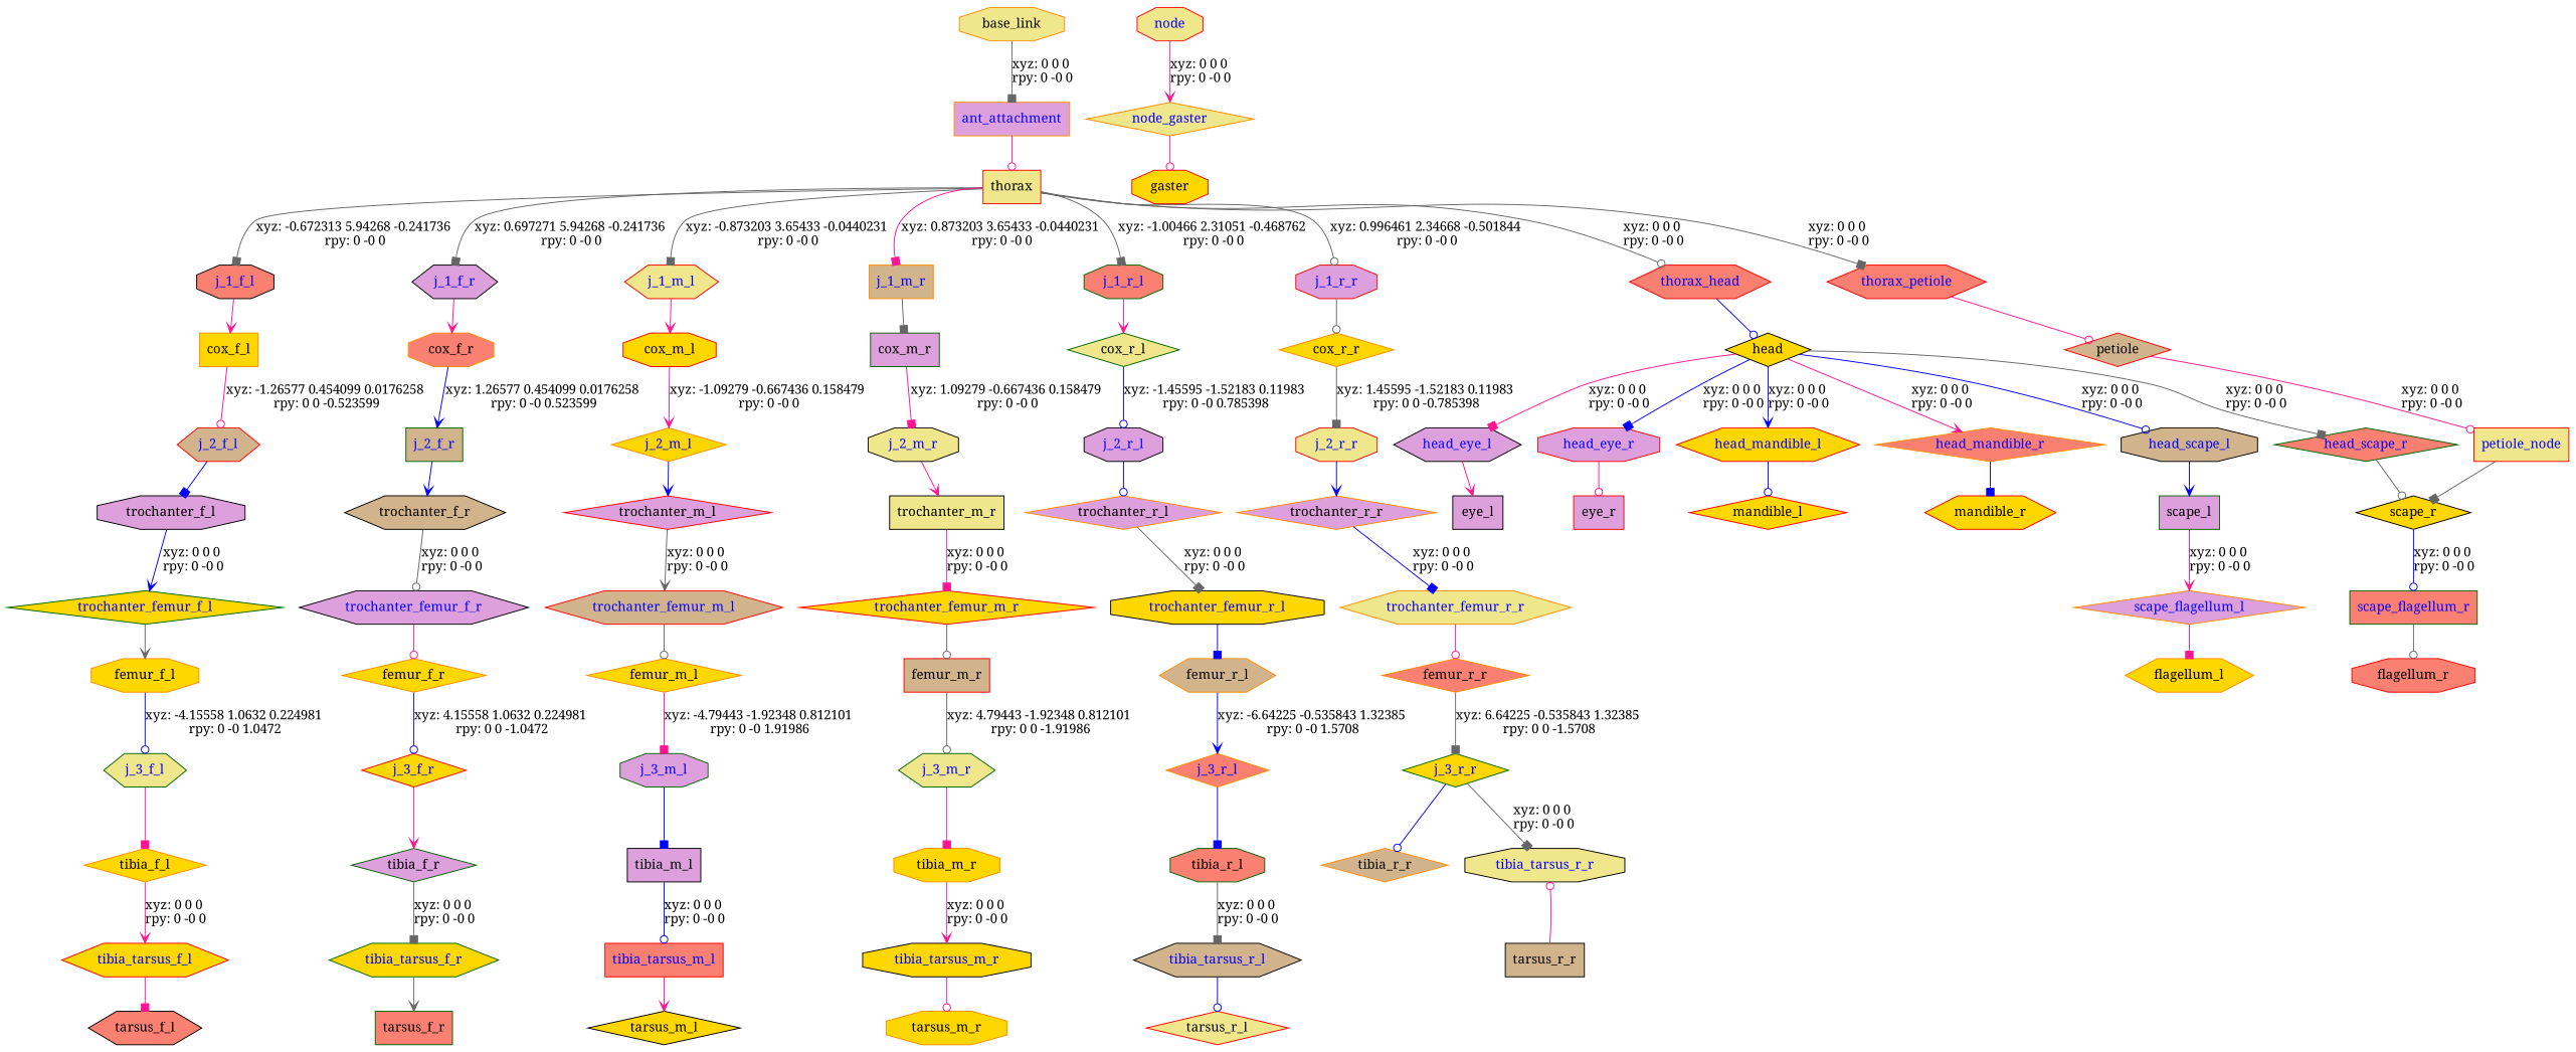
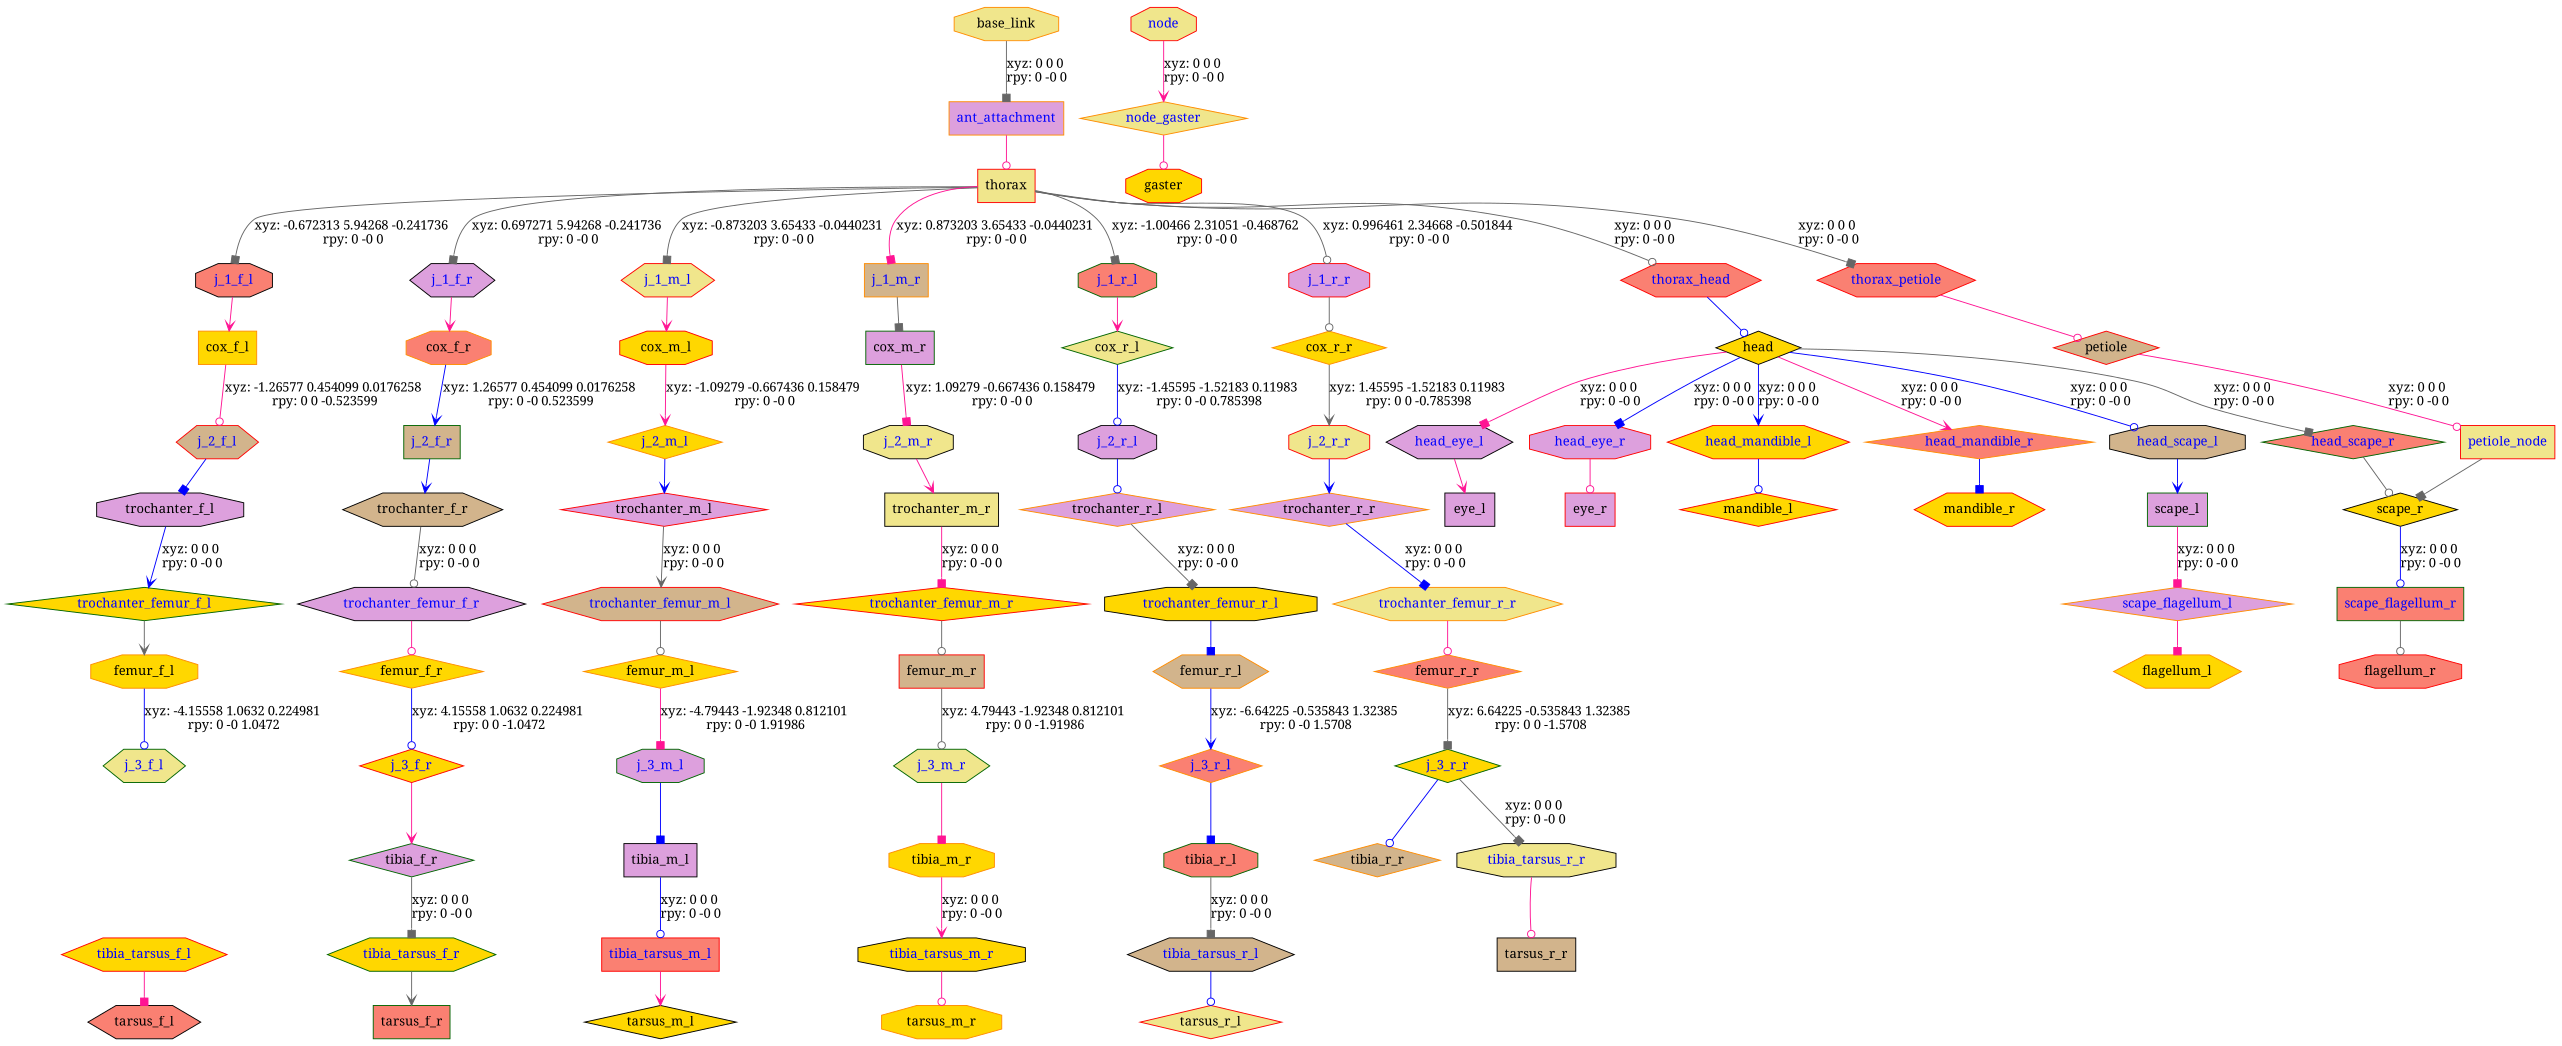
  digraph {
    fontname="Noto Serif"
    node [color=red fillcolor=gold fontname="Noto Serif" shape=diamond style=filled fontcolor=blue]
    edge [arrowhead=box color=deeppink fontname="Noto Serif"]
    n1 [color=darkorange fillcolor=khaki label=base_link shape=octagon fontcolor=""]
    ant_attachment [color=darkorange fillcolor=plum shape=box]
    n3 [fillcolor=khaki label=thorax shape=box fontcolor=""]
    j_1_f_l [color=black fillcolor=salmon shape=octagon]
    j_1_f_r [color=black fillcolor=plum shape=hexagon]
    j_1_m_l [fillcolor=khaki shape=hexagon]
    j_1_m_r [color=darkorange fillcolor=tan shape=box]
    j_1_r_l [color=darkgreen fillcolor=salmon shape=octagon]
    j_1_r_r [fillcolor=plum shape=octagon]
    thorax_head [fillcolor=salmon shape=hexagon]
    thorax_petiole [fillcolor=salmon shape=hexagon]
    n12 [color=darkorange label=cox_f_l shape=box fontcolor=""]
    n13 [color=darkorange fillcolor=salmon label=cox_f_r shape=octagon fontcolor=""]
    n14 [label=cox_m_l shape=octagon fontcolor=""]
    n15 [color=darkgreen fillcolor=plum label=cox_m_r shape=box fontcolor=""]
    n16 [color=darkgreen fillcolor=khaki label=cox_r_l fontcolor=""]
    n17 [color=darkorange label=cox_r_r fontcolor=""]
    n18 [color=black label=head fontcolor=""]
    n19 [fillcolor=tan label=petiole fontcolor=""]
    j_2_f_l [fillcolor=tan shape=hexagon]
    n21 [color=black fillcolor=plum label=trochanter_f_l shape=octagon fontcolor=""]
    trochanter_femur_f_l [color=darkgreen]
    n23 [color=darkorange label=femur_f_l shape=octagon fontcolor=""]
    j_3_f_l [color=darkgreen fillcolor=khaki shape=hexagon]
-   n25 [color=darkorange label=tibia_f_l fontcolor=""]
    tibia_tarsus_f_l [shape=hexagon]
    n27 [color=black fillcolor=salmon label=tarsus_f_l shape=hexagon fontcolor=""]
    j_2_f_r [color=darkgreen fillcolor=tan shape=box]
    n29 [color=black fillcolor=tan label=trochanter_f_r shape=hexagon fontcolor=""]
    trochanter_femur_f_r [color=black fillcolor=plum shape=hexagon]
    n31 [color=darkorange label=femur_f_r fontcolor=""]
    j_3_f_r
    n33 [color=darkgreen fillcolor=plum label=tibia_f_r fontcolor=""]
    tibia_tarsus_f_r [color=darkgreen shape=hexagon]
    n35 [color=darkgreen fillcolor=salmon label=tarsus_f_r shape=box fontcolor=""]
    j_2_m_l [color=darkorange]
    n37 [fillcolor=plum label=trochanter_m_l fontcolor=""]
    trochanter_femur_m_l [fillcolor=tan shape=hexagon]
    n39 [color=darkorange label=femur_m_l fontcolor=""]
    j_3_m_l [color=darkgreen fillcolor=plum shape=octagon]
    n41 [color=black fillcolor=plum label=tibia_m_l shape=box fontcolor=""]
    tibia_tarsus_m_l [fillcolor=salmon shape=box]
    n43 [color=black label=tarsus_m_l fontcolor=""]
    j_2_m_r [color=black fillcolor=khaki shape=octagon]
    n45 [color=black fillcolor=khaki label=trochanter_m_r shape=box fontcolor=""]
    trochanter_femur_m_r
    n47 [fillcolor=tan label=femur_m_r shape=box fontcolor=""]
    j_3_m_r [color=darkgreen fillcolor=khaki shape=hexagon]
    n49 [color=darkorange label=tibia_m_r shape=octagon fontcolor=""]
    tibia_tarsus_m_r [color=black shape=octagon]
    n51 [color=darkorange label=tarsus_m_r shape=octagon fontcolor=""]
    j_2_r_l [color=black fillcolor=plum shape=octagon]
    n53 [color=darkorange fillcolor=plum label=trochanter_r_l fontcolor=""]
    trochanter_femur_r_l [color=black shape=octagon]
    n55 [color=darkorange fillcolor=tan label=femur_r_l shape=hexagon fontcolor=""]
    j_3_r_l [color=darkorange fillcolor=salmon]
    n57 [color=darkgreen fillcolor=salmon label=tibia_r_l shape=octagon fontcolor=""]
    tibia_tarsus_r_l [color=black fillcolor=tan shape=hexagon]
    n59 [fillcolor=khaki label=tarsus_r_l fontcolor=""]
    j_2_r_r [fillcolor=khaki shape=octagon]
    n61 [color=darkorange fillcolor=plum label=trochanter_r_r fontcolor=""]
    trochanter_femur_r_r [color=darkorange fillcolor=khaki shape=hexagon]
    n63 [color=darkorange fillcolor=salmon label=femur_r_r fontcolor=""]
    j_3_r_r [color=darkgreen]
    n65 [color=darkorange fillcolor=tan label=tibia_r_r fontcolor=""]
    tibia_tarsus_r_r [color=black fillcolor=khaki shape=octagon]
    n67 [color=black fillcolor=tan label=tarsus_r_r shape=box fontcolor=""]
    head_eye_l [color=black fillcolor=plum shape=hexagon]
    head_eye_r [fillcolor=plum shape=octagon]
    head_mandible_l [shape=hexagon]
    head_mandible_r [color=darkorange fillcolor=salmon]
    head_scape_l [color=black fillcolor=tan shape=octagon]
    head_scape_r [color=darkgreen fillcolor=salmon]
    n74 [color=black fillcolor=plum label=eye_l shape=box fontcolor=""]
    n75 [fillcolor=plum label=eye_r shape=box fontcolor=""]
    n76 [label=mandible_l fontcolor=""]
    n77 [label=mandible_r shape=hexagon fontcolor=""]
    n78 [color=darkgreen fillcolor=plum label=scape_l shape=box fontcolor=""]
    n79 [color=black label=scape_r fontcolor=""]
    scape_flagellum_l [color=darkorange fillcolor=plum]
    n81 [color=darkorange label=flagellum_l shape=hexagon fontcolor=""]
    scape_flagellum_r [color=darkgreen fillcolor=salmon shape=box]
    n83 [fillcolor=salmon label=flagellum_r shape=octagon fontcolor=""]
    petiole_node [fillcolor=khaki shape=box]
    n85 [fillcolor=khaki label="node" shape=octagon]
    node_gaster [color=darkorange fillcolor=khaki]
    n87 [label=gaster shape=octagon fontcolor=""]
    n1 -> ant_attachment [color=gray40 label="xyz: 0 0 0 \nrpy: 0 -0 0"]
    ant_attachment -> n3 [arrowhead=odot]
    n3 -> j_1_f_l [color=gray40 label="xyz: -0.672313 5.94268 -0.241736 \nrpy: 0 -0 0"]
    n3 -> j_1_f_r [color=gray40 label="xyz: 0.697271 5.94268 -0.241736 \nrpy: 0 -0 0"]
    n3 -> j_1_m_l [color=gray40 label="xyz: -0.873203 3.65433 -0.0440231 \nrpy: 0 -0 0"]
    n3 -> j_1_m_r [label="xyz: 0.873203 3.65433 -0.0440231 \nrpy: 0 -0 0"]
    n3 -> j_1_r_l [color=gray40 label="xyz: -1.00466 2.31051 -0.468762 \nrpy: 0 -0 0"]
    n3 -> j_1_r_r [arrowhead=odot color=gray40 label="xyz: 0.996461 2.34668 -0.501844 \nrpy: 0 -0 0"]
    n3 -> thorax_head [arrowhead=odot color=gray40 label="xyz: 0 0 0 \nrpy: 0 -0 0"]
    n3 -> thorax_petiole [color=gray40 label="xyz: 0 0 0 \nrpy: 0 -0 0"]
    j_1_f_l -> n12 [arrowhead=vee]
    j_1_f_r -> n13 [arrowhead=vee]
    j_1_m_l -> n14 [arrowhead=vee]
    j_1_m_r -> n15 [color=gray40]
    j_1_r_l -> n16 [arrowhead=vee]
    j_1_r_r -> n17 [arrowhead=odot color=gray40]
    thorax_head -> n18 [arrowhead=odot color=blue]
    thorax_petiole -> n19 [arrowhead=odot]
    n12 -> j_2_f_l [arrowhead=odot label="xyz: -1.26577 0.454099 0.0176258 \nrpy: 0 0 -0.523599"]
    n13 -> j_2_f_r [arrowhead=vee color=blue label="xyz: 1.26577 0.454099 0.0176258 \nrpy: 0 -0 0.523599"]
    n14 -> j_2_m_l [arrowhead=vee label="xyz: -1.09279 -0.667436 0.158479 \nrpy: 0 -0 0"]
    n15 -> j_2_m_r [label="xyz: 1.09279 -0.667436 0.158479 \nrpy: 0 -0 0"]
    n16 -> j_2_r_l [arrowhead=odot color=blue label="xyz: -1.45595 -1.52183 0.11983 \nrpy: 0 -0 0.785398"]
-   n17 -> j_2_r_r [color=gray40 label="xyz: 1.45595 -1.52183 0.11983 \nrpy: 0 0 -0.785398"]
+   n17 -> j_2_r_r [arrowhead=vee color=gray40 label="xyz: 1.45595 -1.52183 0.11983 \nrpy: 0 0 -0.785398"]
    n18 -> head_eye_l [label="xyz: 0 0 0 \nrpy: 0 -0 0"]
    n18 -> head_eye_r [color=blue label="xyz: 0 0 0 \nrpy: 0 -0 0"]
    n18 -> head_mandible_l [arrowhead=vee color=blue label="xyz: 0 0 0 \nrpy: 0 -0 0"]
    n18 -> head_mandible_r [arrowhead=vee label="xyz: 0 0 0 \nrpy: 0 -0 0"]
    n18 -> head_scape_l [arrowhead=odot color=blue label="xyz: 0 0 0 \nrpy: 0 -0 0"]
    n18 -> head_scape_r [color=gray40 label="xyz: 0 0 0 \nrpy: 0 -0 0"]
    n19 -> petiole_node [arrowhead=odot label="xyz: 0 0 0 \nrpy: 0 -0 0"]
    j_2_f_l -> n21 [color=blue]
    n21 -> trochanter_femur_f_l [arrowhead=vee color=blue label="xyz: 0 0 0 \nrpy: 0 -0 0"]
    trochanter_femur_f_l -> n23 [arrowhead=vee color=gray40]
    n23 -> j_3_f_l [arrowhead=odot color=blue label="xyz: -4.15558 1.0632 0.224981 \nrpy: 0 -0 1.0472"]
-   j_3_f_l -> n25
-   n25 -> tibia_tarsus_f_l [arrowhead=vee label="xyz: 0 0 0 \nrpy: 0 -0 0"]
    tibia_tarsus_f_l -> n27
    j_2_f_r -> n29 [arrowhead=vee color=blue]
    n29 -> trochanter_femur_f_r [arrowhead=odot color=gray40 label="xyz: 0 0 0 \nrpy: 0 -0 0"]
    trochanter_femur_f_r -> n31 [arrowhead=odot]
    n31 -> j_3_f_r [arrowhead=odot color=blue label="xyz: 4.15558 1.0632 0.224981 \nrpy: 0 0 -1.0472"]
    j_3_f_r -> n33 [arrowhead=vee]
    n33 -> tibia_tarsus_f_r [color=gray40 label="xyz: 0 0 0 \nrpy: 0 -0 0"]
    tibia_tarsus_f_r -> n35 [arrowhead=vee color=gray40]
    j_2_m_l -> n37 [arrowhead=vee color=blue]
    n37 -> trochanter_femur_m_l [arrowhead=vee color=gray40 label="xyz: 0 0 0 \nrpy: 0 -0 0"]
    trochanter_femur_m_l -> n39 [arrowhead=odot color=gray40]
    n39 -> j_3_m_l [label="xyz: -4.79443 -1.92348 0.812101 \nrpy: 0 -0 1.91986"]
    j_3_m_l -> n41 [color=blue]
    n41 -> tibia_tarsus_m_l [arrowhead=odot color=blue label="xyz: 0 0 0 \nrpy: 0 -0 0"]
    tibia_tarsus_m_l -> n43 [arrowhead=vee]
    j_2_m_r -> n45 [arrowhead=vee]
    n45 -> trochanter_femur_m_r [label="xyz: 0 0 0 \nrpy: 0 -0 0"]
    trochanter_femur_m_r -> n47 [arrowhead=odot color=gray40]
    n47 -> j_3_m_r [arrowhead=odot color=gray40 label="xyz: 4.79443 -1.92348 0.812101 \nrpy: 0 0 -1.91986"]
    j_3_m_r -> n49
    n49 -> tibia_tarsus_m_r [arrowhead=vee label="xyz: 0 0 0 \nrpy: 0 -0 0"]
    tibia_tarsus_m_r -> n51 [arrowhead=odot]
    j_2_r_l -> n53 [arrowhead=odot color=blue]
    n53 -> trochanter_femur_r_l [color=gray40 label="xyz: 0 0 0 \nrpy: 0 -0 0"]
    trochanter_femur_r_l -> n55 [color=blue]
    n55 -> j_3_r_l [arrowhead=vee color=blue label="xyz: -6.64225 -0.535843 1.32385 \nrpy: 0 -0 1.5708"]
    j_3_r_l -> n57 [color=blue]
    n57 -> tibia_tarsus_r_l [color=gray40 label="xyz: 0 0 0 \nrpy: 0 -0 0"]
    tibia_tarsus_r_l -> n59 [arrowhead=odot color=blue]
    j_2_r_r -> n61 [arrowhead=vee color=blue]
    n61 -> trochanter_femur_r_r [color=blue label="xyz: 0 0 0 \nrpy: 0 -0 0"]
    trochanter_femur_r_r -> n63 [arrowhead=odot]
    n63 -> j_3_r_r [color=gray40 label="xyz: 6.64225 -0.535843 1.32385 \nrpy: 0 0 -1.5708"]
    j_3_r_r -> n65 [arrowhead=odot color=blue]
    j_3_r_r -> tibia_tarsus_r_r [color=gray40 label="xyz: 0 0 0 \nrpy: 0 -0 0"]
-   n67 -> tibia_tarsus_r_r [arrowhead=odot]
+   tibia_tarsus_r_r -> n67 [arrowhead=odot]
    head_eye_l -> n74 [arrowhead=vee]
    head_eye_r -> n75 [arrowhead=odot]
    head_mandible_l -> n76 [arrowhead=odot color=blue]
    head_mandible_r -> n77 [color=blue]
    head_scape_l -> n78 [arrowhead=vee color=blue]
    head_scape_r -> n79 [arrowhead=odot color=gray40]
-   n78 -> scape_flagellum_l [arrowhead=vee label="xyz: 0 0 0 \nrpy: 0 -0 0"]
+   n78 -> scape_flagellum_l [label="xyz: 0 0 0 \nrpy: 0 -0 0"]
    n79 -> scape_flagellum_r [arrowhead=odot color=blue label="xyz: 0 0 0 \nrpy: 0 -0 0"]
    scape_flagellum_l -> n81
    scape_flagellum_r -> n83 [arrowhead=odot color=gray40]
    petiole_node -> n79 [color=gray40]
    n85 -> node_gaster [arrowhead=vee label="xyz: 0 0 0 \nrpy: 0 -0 0"]
    node_gaster -> n87 [arrowhead=odot]
  }
